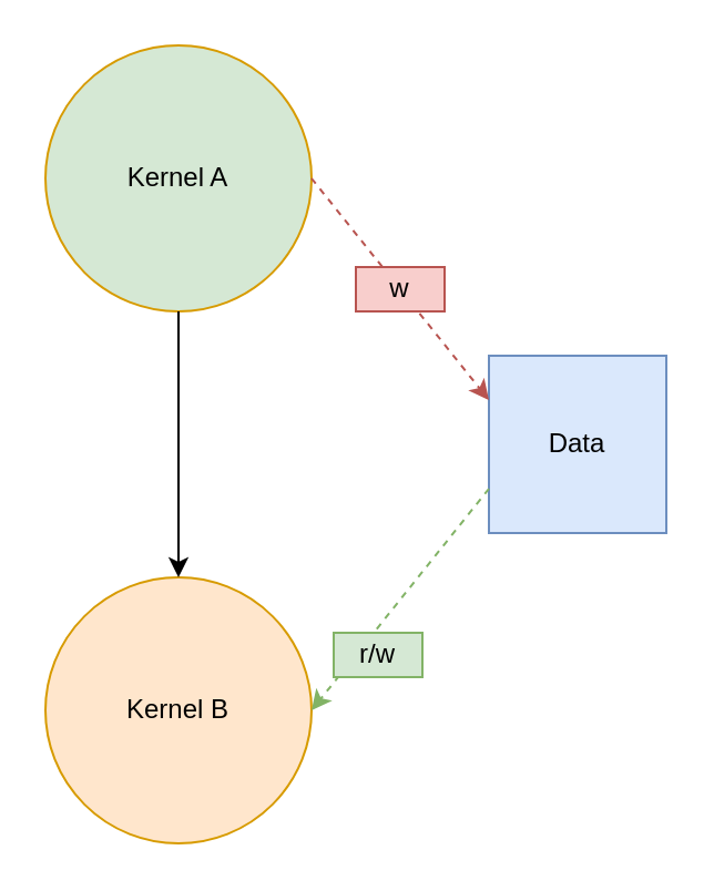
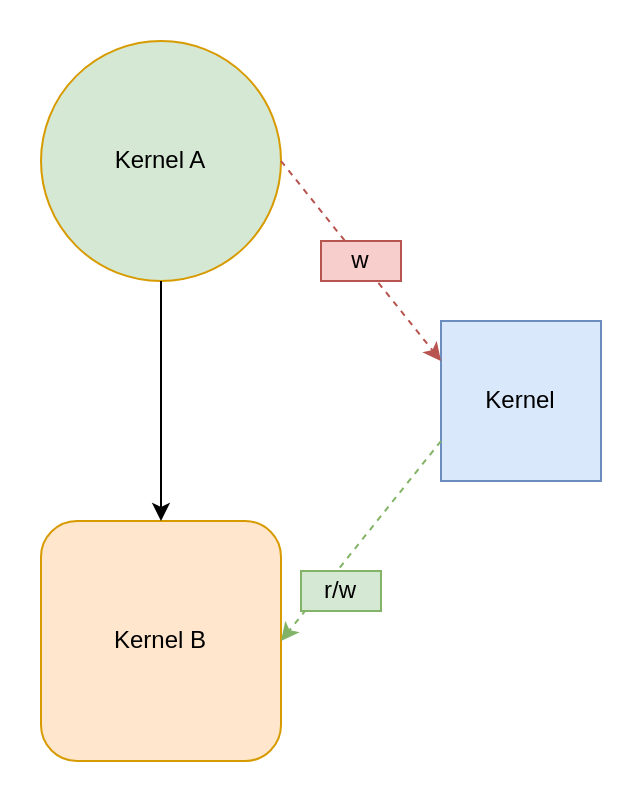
  <mxCell id="0" />
  <mxCell id="1" parent="0" />
  <mxCell id="2" value="Kernel A" style="ellipse;whiteSpace=wrap;html=1;fillColor=#d5e8d4;strokeColor=#d79b00;" parent="1" vertex="1"><mxGeometry x="20" y="20" width="120" height="120" as="geometry" /></mxCell>
- <mxCell id="3" value="Kernel B" style="ellipse;whiteSpace=wrap;html=1;fillColor=#ffe6cc;strokeColor=#d79b00;" parent="1" vertex="1"><mxGeometry x="20" y="260" width="120" height="120" as="geometry" /></mxCell>
- <mxCell id="4" value="Data" style="rounded=0;whiteSpace=wrap;html=1;fillColor=#dae8fc;strokeColor=#6c8ebf;" parent="1" vertex="1"><mxGeometry x="220" y="160" width="80" height="80" as="geometry" /></mxCell>
+ <mxCell id="3" value="Kernel B" style="whiteSpace=wrap;html=1;fillColor=#ffe6cc;strokeColor=#d79b00;rounded=1;" parent="1" vertex="1"><mxGeometry x="20" y="260" width="120" height="120" as="geometry" /></mxCell>
+ <mxCell id="4" value="Kernel" style="rounded=0;whiteSpace=wrap;html=1;fillColor=#dae8fc;strokeColor=#6c8ebf;" parent="1" vertex="1"><mxGeometry x="220" y="160" width="80" height="80" as="geometry" /></mxCell>
  <mxCell id="5" value="" style="endArrow=classic;html=1;exitX=0.5;exitY=1;exitDx=0;exitDy=0;" parent="1" source="2" target="3" edge="1"><mxGeometry width="50" height="50" relative="1" as="geometry"><mxPoint x="370" y="410" as="sourcePoint" /><mxPoint x="420" y="360" as="targetPoint" /></mxGeometry></mxCell>
  <mxCell id="6" value="" style="endArrow=classic;html=1;exitX=1;exitY=0.5;exitDx=0;exitDy=0;entryX=0;entryY=0.25;entryDx=0;entryDy=0;fillColor=#f8cecc;strokeColor=#b85450;dashed=1;" parent="1" source="2" target="4" edge="1"><mxGeometry width="50" height="50" relative="1" as="geometry"><mxPoint x="230" y="40" as="sourcePoint" /><mxPoint x="230" y="160" as="targetPoint" /></mxGeometry></mxCell>
  <mxCell id="7" value="" style="endArrow=classic;html=1;exitX=0;exitY=0.75;exitDx=0;exitDy=0;entryX=1;entryY=0.5;entryDx=0;entryDy=0;fillColor=#d5e8d4;strokeColor=#82b366;dashed=1;" parent="1" source="4" target="3" edge="1"><mxGeometry width="50" height="50" relative="1" as="geometry"><mxPoint x="140" y="270" as="sourcePoint" /><mxPoint x="307.04" y="351.04" as="targetPoint" /></mxGeometry></mxCell>
  <mxCell id="8" value="w" style="text;html=1;strokeColor=#b85450;fillColor=#f8cecc;align=center;verticalAlign=middle;whiteSpace=wrap;rounded=0;" parent="1" vertex="1"><mxGeometry x="160" y="120" width="40" height="20" as="geometry" /></mxCell>
  <mxCell id="9" value="r/w" style="text;html=1;strokeColor=#82b366;fillColor=#d5e8d4;align=center;verticalAlign=middle;whiteSpace=wrap;rounded=0;" parent="1" vertex="1"><mxGeometry x="150" y="285" width="40" height="20" as="geometry" /></mxCell>
